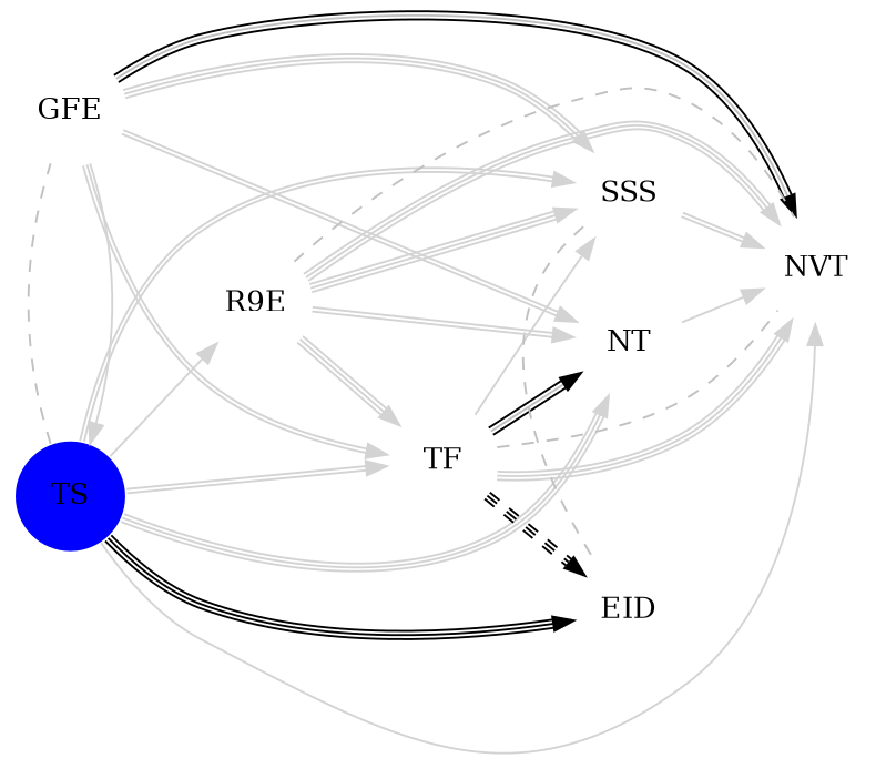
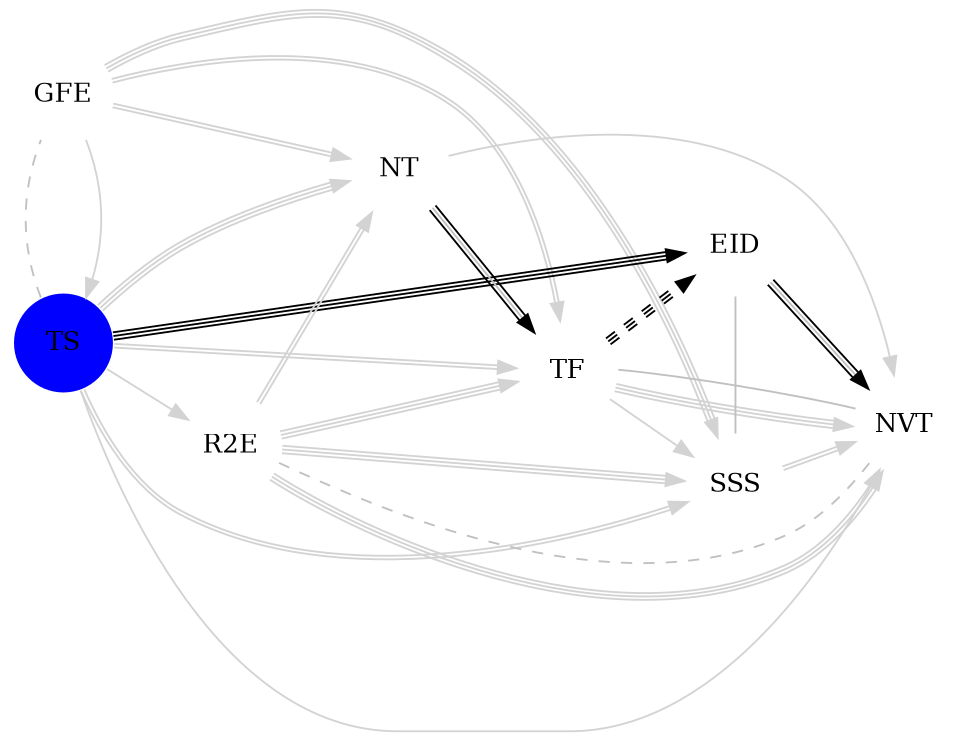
  digraph {
    rankdir=LR
    node [color=white fixedsize=true shape=circle]
    edge [color="lightgray:lightgray"]
    GFE [width=.75]
    TS [fillcolor=blue style=filled width=.75]
    NT [width=.75]
    TF [width=.75]
    SSS [width=.75]
    NVT [width=.75]
-   R2E [width=.75 label=R9E]
+   R2E [width=.75]
    EID [width=.75]
    subgraph sub_1 {
      rank=same
      GFE
      TS
    }
    GFE -> TS [color=lightgray]
    GFE -> NT
    GFE -> TF
    GFE -> SSS [color="lightgray:lightgray:lightgray"]
-   GFE -> NVT [color="black:gray:black"]
+   EID -> NVT [color="black:gray:black"]
    TS -> GFE [color=gray constraint=false dir=none style=dashed]
    TS -> NT [color="lightgray:lightgray:lightgray"]
    TS -> TF
    TS -> SSS
    TS -> NVT [color=lightgray]
    TS -> R2E [color=lightgray]
    TS -> EID [color="black:black:black"]
-   TF -> NT [color="black:gray:black"]
+   NT -> TF [color="black:gray:black"]
    NT -> NVT [color=lightgray]
    TF -> SSS [color=lightgray]
    TF -> NVT [color="lightgray:lightgray:lightgray"]
-   TF -> NVT [color=gray constraint=false dir=none style=dashed]
+   TF -> NVT [color=gray constraint=false dir=none style=solid]
    TF -> EID [color="black:black:black" style=dashed]
    SSS -> NVT
-   SSS -> EID [color=gray constraint=false dir=none style=dashed]
+   SSS -> EID [color=gray constraint=false dir=none style=solid]
    R2E -> NT
    R2E -> TF [color="lightgray:lightgray:lightgray"]
    R2E -> SSS [color="lightgray:lightgray:lightgray"]
    R2E -> NVT [color="lightgray:lightgray:lightgray"]
    R2E -> NVT [color=gray constraint=false dir=none style=dashed]
  }
